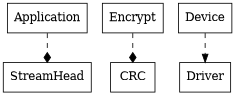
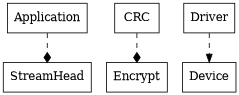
  digraph {
    rankdir=TB
    node [shape=box]
    edge [arrowhead=diamond style=dashed]
    Application
    StreamHead
    CRC
    Encrypt
    Driver
    Device
    Application -> StreamHead
-   Encrypt -> CRC
-   Device -> Driver [arrowhead=normal]
+   CRC -> Encrypt
+   Driver -> Device [arrowhead=normal]
  }
